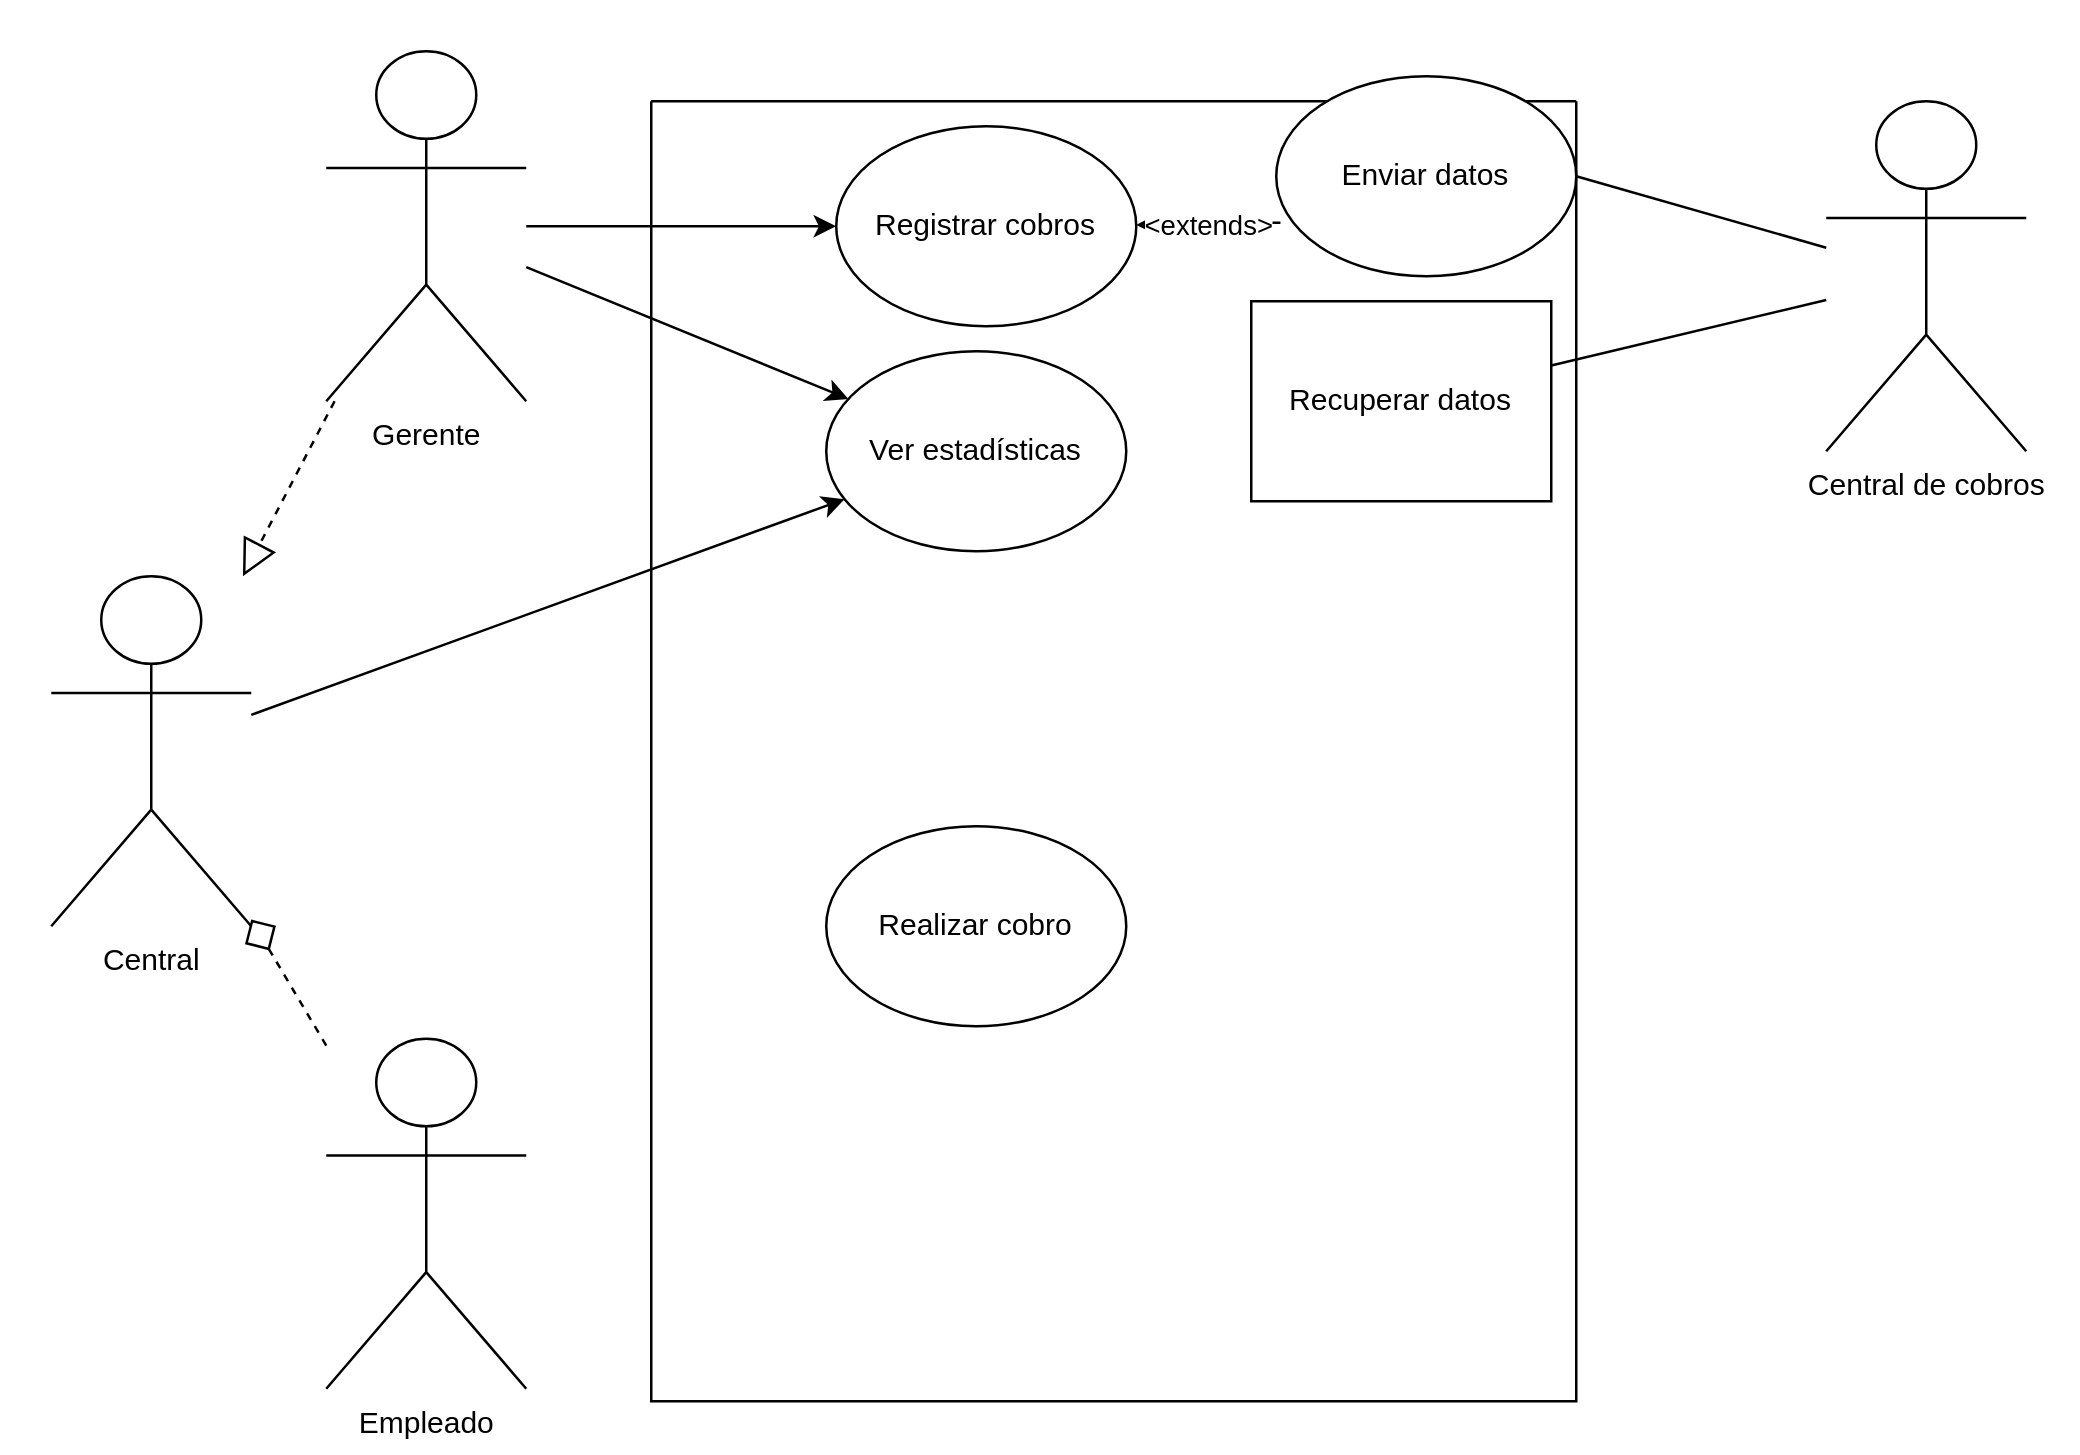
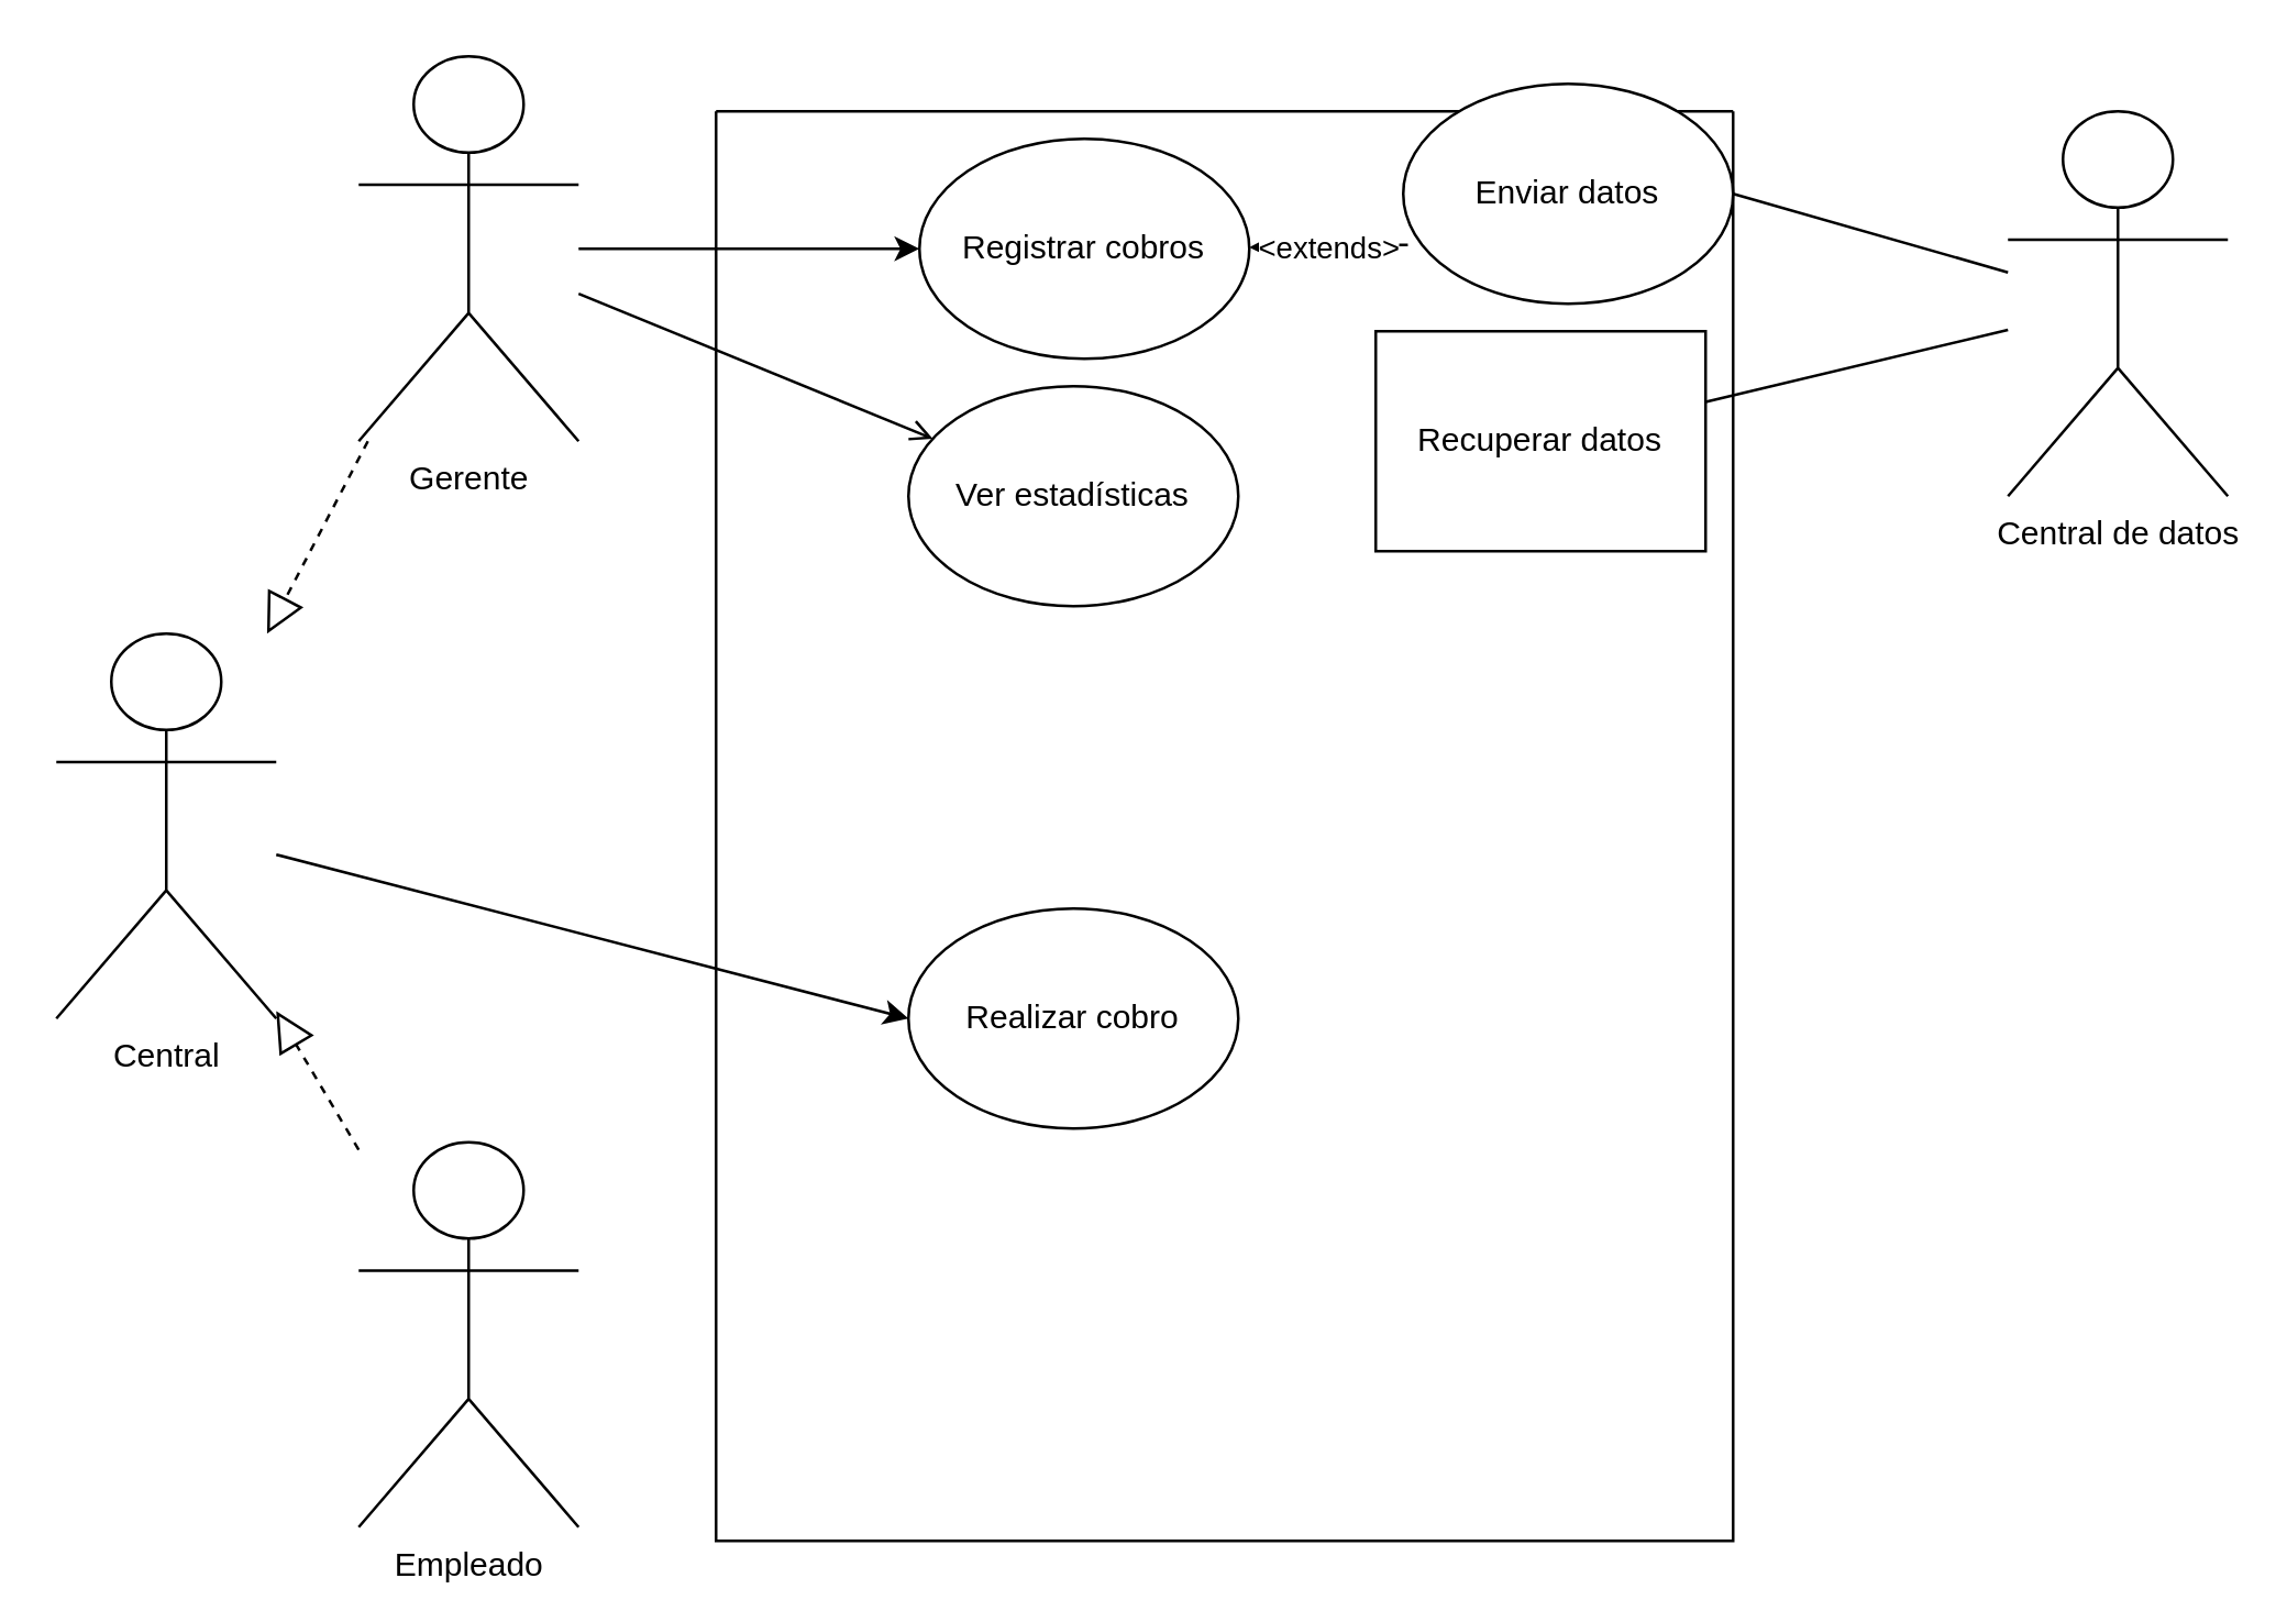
  <mxCell id="0" />
  <mxCell id="1" parent="0" />
  <mxCell id="2" value="" style="swimlane;startSize=0;" vertex="1" parent="1"><mxGeometry x="260" y="40" width="370" height="520" as="geometry" /></mxCell>
  <mxCell id="3" value="Realizar cobro" style="ellipse;whiteSpace=wrap;html=1;" vertex="1" parent="2"><mxGeometry x="70" y="290" width="120" height="80" as="geometry" /></mxCell>
  <mxCell id="4" value="Registrar cobros" style="ellipse;whiteSpace=wrap;html=1;" vertex="1" parent="2"><mxGeometry x="74" y="10" width="120" height="80" as="geometry" /></mxCell>
  <mxCell id="5" value="Ver estadísticas" style="ellipse;whiteSpace=wrap;html=1;" vertex="1" parent="2"><mxGeometry x="70" y="100" width="120" height="80" as="geometry" /></mxCell>
  <mxCell id="6" value="Recuperar datos" style="whiteSpace=wrap;html=1;rounded=0;" vertex="1" parent="2"><mxGeometry x="240" y="80" width="120" height="80" as="geometry" /></mxCell>
  <mxCell id="7" value="Enviar datos" style="ellipse;whiteSpace=wrap;html=1;" vertex="1" parent="2"><mxGeometry x="250" y="-10" width="120" height="80" as="geometry" /></mxCell>
  <mxCell id="8" value="" style="endArrow=classic;html=1;rounded=0;exitX=0.014;exitY=0.732;exitDx=0;exitDy=0;exitPerimeter=0;" edge="1" parent="2" source="7" target="4"><mxGeometry relative="1" as="geometry"><mxPoint x="120" y="190" as="sourcePoint" /><mxPoint x="220" y="190" as="targetPoint" /></mxGeometry></mxCell>
  <mxCell id="9" value="&amp;lt;extends&amp;gt;" style="edgeLabel;resizable=0;html=1;align=center;verticalAlign=middle;" connectable="0" vertex="1" parent="8"><mxGeometry relative="1" as="geometry" /></mxCell>
  <mxCell id="10" value="Empleado" style="shape=umlActor;verticalLabelPosition=bottom;verticalAlign=top;html=1;outlineConnect=0;" vertex="1" parent="1"><mxGeometry x="130" y="415" width="80" height="140" as="geometry" /></mxCell>
  <mxCell id="11" value="Central" style="shape=umlActor;verticalLabelPosition=bottom;verticalAlign=top;html=1;outlineConnect=0;" vertex="1" parent="1"><mxGeometry x="20" y="230" width="80" height="140" as="geometry" /></mxCell>
  <mxCell id="12" value="Gerente" style="shape=umlActor;verticalLabelPosition=bottom;verticalAlign=top;html=1;outlineConnect=0;" vertex="1" parent="1"><mxGeometry x="130" y="20" width="80" height="140" as="geometry" /></mxCell>
- <mxCell id="13" value="" style="endArrow=diamond;dashed=1;endFill=0;endSize=12;html=1;rounded=0;" edge="1" parent="1" source="10" target="11"><mxGeometry width="160" relative="1" as="geometry"><mxPoint x="390" y="360" as="sourcePoint" /><mxPoint x="550" y="360" as="targetPoint" /></mxGeometry></mxCell>
+ <mxCell id="13" value="" style="endArrow=block;dashed=1;endFill=0;endSize=12;html=1;rounded=0;" edge="1" parent="1" source="10" target="11"><mxGeometry width="160" relative="1" as="geometry"><mxPoint x="390" y="360" as="sourcePoint" /><mxPoint x="550" y="360" as="targetPoint" /></mxGeometry></mxCell>
  <mxCell id="14" value="" style="endArrow=block;dashed=1;endFill=0;endSize=12;html=1;rounded=0;" edge="1" parent="1" source="12" target="11"><mxGeometry width="160" relative="1" as="geometry"><mxPoint x="140" y="427.727" as="sourcePoint" /><mxPoint x="110" y="377.273" as="targetPoint" /></mxGeometry></mxCell>
- <mxCell id="15" value="" style="endArrow=classic;html=1;rounded=0;" edge="1" parent="1" source="11" target="5"><mxGeometry width="50" height="50" relative="1" as="geometry"><mxPoint x="450" y="390" as="sourcePoint" /><mxPoint x="500" y="340" as="targetPoint" /></mxGeometry></mxCell>
+ <mxCell id="15" value="" style="endArrow=classic;html=1;rounded=0;entryX=0;entryY=0.5;entryDx=0;entryDy=0;" edge="1" parent="1" source="11" target="3"><mxGeometry width="50" height="50" relative="1" as="geometry"><mxPoint x="450" y="390" as="sourcePoint" /><mxPoint x="500" y="340" as="targetPoint" /></mxGeometry></mxCell>
  <mxCell id="16" value="" style="endArrow=classic;html=1;rounded=0;" edge="1" parent="1" source="12" target="4"><mxGeometry width="50" height="50" relative="1" as="geometry"><mxPoint x="110" y="307.279" as="sourcePoint" /><mxPoint x="364" y="290" as="targetPoint" /></mxGeometry></mxCell>
- <mxCell id="17" value="" style="endArrow=classic;html=1;rounded=0;" edge="1" parent="1" source="12" target="5"><mxGeometry width="50" height="50" relative="1" as="geometry"><mxPoint x="220" y="114.754" as="sourcePoint" /><mxPoint x="371.5" y="170.635" as="targetPoint" /></mxGeometry></mxCell>
- <mxCell id="18" value="Central de cobros" style="shape=umlActor;verticalLabelPosition=bottom;verticalAlign=top;html=1;outlineConnect=0;" vertex="1" parent="1"><mxGeometry x="730" y="40" width="80" height="140" as="geometry" /></mxCell>
+ <mxCell id="17" value="" style="endArrow=open;html=1;rounded=0;" edge="1" parent="1" source="12" target="5"><mxGeometry width="50" height="50" relative="1" as="geometry"><mxPoint x="220" y="114.754" as="sourcePoint" /><mxPoint x="371.5" y="170.635" as="targetPoint" /></mxGeometry></mxCell>
+ <mxCell id="18" value="Central de datos" style="shape=umlActor;verticalLabelPosition=bottom;verticalAlign=top;html=1;outlineConnect=0;" vertex="1" parent="1"><mxGeometry x="730" y="40" width="80" height="140" as="geometry" /></mxCell>
  <mxCell id="19" value="" style="endArrow=none;html=1;rounded=0;" edge="1" parent="1" source="6" target="18"><mxGeometry width="50" height="50" relative="1" as="geometry"><mxPoint x="450" y="390" as="sourcePoint" /><mxPoint x="500" y="340" as="targetPoint" /></mxGeometry></mxCell>
  <mxCell id="20" value="" style="endArrow=none;html=1;rounded=0;exitX=1;exitY=0.5;exitDx=0;exitDy=0;" edge="1" parent="1" source="7" target="18"><mxGeometry width="50" height="50" relative="1" as="geometry"><mxPoint x="626.558" y="156.646" as="sourcePoint" /><mxPoint x="740" y="129.524" as="targetPoint" /></mxGeometry></mxCell>
